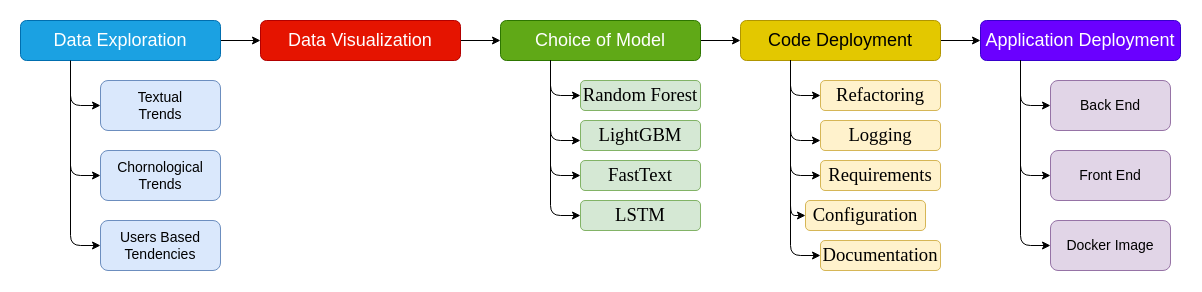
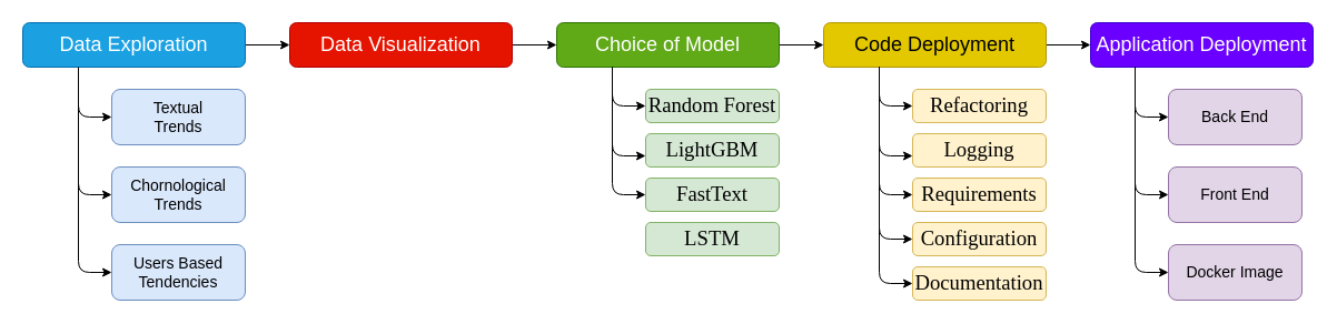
  <mxCell id="0" />
  <mxCell id="1" parent="0" />
  <mxCell id="2" style="edgeStyle=orthogonalEdgeStyle;html=1;exitX=0.25;exitY=1;exitDx=0;exitDy=0;entryX=0;entryY=0.5;entryDx=0;entryDy=0;" edge="1" parent="1" source="5" target="6"><mxGeometry relative="1" as="geometry" /></mxCell>
  <mxCell id="3" style="edgeStyle=elbowEdgeStyle;html=1;exitX=0.25;exitY=1;exitDx=0;exitDy=0;entryX=0;entryY=0.5;entryDx=0;entryDy=0;elbow=vertical;" edge="1" parent="1" source="5" target="7"><mxGeometry relative="1" as="geometry"><Array as="points"><mxPoint x="70" y="175" /></Array></mxGeometry></mxCell>
  <mxCell id="4" style="edgeStyle=none;html=1;exitX=1;exitY=0.5;exitDx=0;exitDy=0;entryX=0;entryY=0.5;entryDx=0;entryDy=0;" edge="1" parent="1" source="5" target="10"><mxGeometry relative="1" as="geometry" /></mxCell>
  <mxCell id="5" value="Data Exploration" style="rounded=1;whiteSpace=wrap;html=1;fontSize=18;fillColor=#1ba1e2;fontColor=#ffffff;strokeColor=#006EAF;" vertex="1" parent="1"><mxGeometry y="20" width="200" height="40" as="geometry" x="20" /></mxCell>
  <mxCell id="6" value="Textual&lt;br&gt;Trends" style="rounded=1;whiteSpace=wrap;html=1;fontSize=14;fillColor=#dae8fc;strokeColor=#6c8ebf;" vertex="1" parent="1"><mxGeometry x="100" y="80" width="120" height="50" as="geometry" /></mxCell>
  <mxCell id="7" value="Chornological&lt;br&gt;Trends" style="rounded=1;whiteSpace=wrap;html=1;fontSize=14;fillColor=#dae8fc;strokeColor=#6c8ebf;" vertex="1" parent="1"><mxGeometry x="100" y="150" width="120" height="50" as="geometry" /></mxCell>
  <mxCell id="8" value="Users Based&lt;br&gt;Tendencies" style="rounded=1;whiteSpace=wrap;html=1;fontSize=14;fillColor=#dae8fc;strokeColor=#6c8ebf;" vertex="1" parent="1"><mxGeometry x="100" y="220" width="120" height="50" as="geometry" /></mxCell>
  <mxCell id="9" style="edgeStyle=none;html=1;exitX=1;exitY=0.5;exitDx=0;exitDy=0;entryX=0;entryY=0.5;entryDx=0;entryDy=0;" edge="1" parent="1" source="10" target="13"><mxGeometry relative="1" as="geometry" /></mxCell>
  <mxCell id="10" value="Data Visualization" style="rounded=1;whiteSpace=wrap;html=1;fontSize=18;fillColor=#e51400;fontColor=#ffffff;strokeColor=#B20000;" vertex="1" parent="1"><mxGeometry x="260" y="20" width="200" height="40" as="geometry" /></mxCell>
  <mxCell id="11" style="edgeStyle=elbowEdgeStyle;html=1;exitX=0.25;exitY=1;exitDx=0;exitDy=0;entryX=0;entryY=0.5;entryDx=0;entryDy=0;elbow=vertical;" edge="1" parent="1" source="13" target="15"><mxGeometry relative="1" as="geometry"><Array as="points"><mxPoint x="560" y="95" /></Array></mxGeometry></mxCell>
  <mxCell id="12" style="edgeStyle=none;html=1;exitX=1;exitY=0.5;exitDx=0;exitDy=0;entryX=0;entryY=0.5;entryDx=0;entryDy=0;" edge="1" parent="1" source="13" target="19"><mxGeometry relative="1" as="geometry" /></mxCell>
  <mxCell id="13" value="Choice of Model" style="rounded=1;whiteSpace=wrap;html=1;fontSize=18;fillColor=#60a917;fontColor=#ffffff;strokeColor=#2D7600;" vertex="1" parent="1"><mxGeometry x="500" y="20" width="200" height="40" as="geometry" /></mxCell>
  <mxCell id="14" value="&lt;span style=&quot;font-size:14.0pt;font-family:&amp;quot;Source Sans Pro&amp;quot;;&lt;br/&gt;mso-ascii-font-family:&amp;quot;Source Sans Pro&amp;quot;;mso-fareast-font-family:+mn-ea;&lt;br/&gt;mso-bidi-font-family:+mn-cs;mso-ascii-theme-font:minor-latin;mso-fareast-theme-font:&lt;br/&gt;minor-fareast;mso-bidi-theme-font:minor-bidi;color:black;mso-color-index:1;&lt;br/&gt;mso-font-kerning:12.0pt;language:en-US;mso-style-textfill-type:solid;&lt;br/&gt;mso-style-textfill-fill-themecolor:text1;mso-style-textfill-fill-color:black;&lt;br/&gt;mso-style-textfill-fill-alpha:100.0%&quot;&gt;LightGBM&lt;/span&gt;" style="rounded=1;whiteSpace=wrap;html=1;fontSize=14;fillColor=#d5e8d4;strokeColor=#82b366;" vertex="1" parent="1"><mxGeometry x="580" y="120" width="120" height="30" as="geometry" /></mxCell>
  <mxCell id="15" value="&lt;span style=&quot;font-size: 14pt; font-family: &amp;quot;Source Sans Pro&amp;quot;; color: black;&quot;&gt;Random Forest&lt;/span&gt;" style="rounded=1;whiteSpace=wrap;html=1;fontSize=14;fillColor=#d5e8d4;strokeColor=#82b366;" vertex="1" parent="1"><mxGeometry x="580" y="80" width="120" height="30" as="geometry" /></mxCell>
  <mxCell id="16" value="&lt;span style=&quot;font-size: 14pt; font-family: &amp;quot;Source Sans Pro&amp;quot;; color: black;&quot;&gt;FastText&lt;/span&gt;" style="rounded=1;whiteSpace=wrap;html=1;fontSize=14;fillColor=#d5e8d4;strokeColor=#82b366;" vertex="1" parent="1"><mxGeometry x="580" y="160" width="120" height="30" as="geometry" /></mxCell>
  <mxCell id="17" value="&lt;span style=&quot;font-size: 14pt; font-family: &amp;quot;Source Sans Pro&amp;quot;; color: black;&quot;&gt;LSTM&lt;/span&gt;" style="rounded=1;whiteSpace=wrap;html=1;fontSize=14;fillColor=#d5e8d4;strokeColor=#82b366;" vertex="1" parent="1"><mxGeometry x="580" y="200" width="120" height="30" as="geometry" /></mxCell>
  <mxCell id="18" style="edgeStyle=none;html=1;exitX=1;exitY=0.5;exitDx=0;exitDy=0;entryX=0;entryY=0.5;entryDx=0;entryDy=0;" edge="1" parent="1" source="19" target="34"><mxGeometry relative="1" as="geometry" /></mxCell>
  <mxCell id="19" value="Code Deployment" style="rounded=1;whiteSpace=wrap;html=1;fontSize=18;fillColor=#e3c800;fontColor=#000000;strokeColor=#B09500;" vertex="1" parent="1"><mxGeometry x="740" y="20" width="200" height="40" as="geometry" /></mxCell>
  <mxCell id="20" style="edgeStyle=elbowEdgeStyle;html=1;exitX=0.25;exitY=1;exitDx=0;exitDy=0;entryX=0;entryY=0.5;entryDx=0;entryDy=0;elbow=vertical;" edge="1" parent="1" source="5" target="8"><mxGeometry relative="1" as="geometry"><mxPoint x="80" y="70" as="sourcePoint" /><mxPoint x="110" y="185" as="targetPoint" /><Array as="points"><mxPoint x="80" y="245" /></Array></mxGeometry></mxCell>
  <mxCell id="21" style="edgeStyle=elbowEdgeStyle;html=1;exitX=0.25;exitY=1;exitDx=0;exitDy=0;elbow=vertical;" edge="1" parent="1" source="13"><mxGeometry relative="1" as="geometry"><mxPoint x="550" y="110" as="sourcePoint" /><mxPoint x="580" y="140" as="targetPoint" /><Array as="points"><mxPoint x="560" y="140" /></Array></mxGeometry></mxCell>
  <mxCell id="22" style="edgeStyle=elbowEdgeStyle;html=1;exitX=0.25;exitY=1;exitDx=0;exitDy=0;elbow=vertical;entryX=0;entryY=0.5;entryDx=0;entryDy=0;" edge="1" parent="1" source="13" target="16"><mxGeometry relative="1" as="geometry"><mxPoint x="560" y="70" as="sourcePoint" /><mxPoint x="590" y="150" as="targetPoint" /><Array as="points"><mxPoint x="560" y="175" /></Array></mxGeometry></mxCell>
- <mxCell id="23" style="edgeStyle=elbowEdgeStyle;html=1;exitX=0.25;exitY=1;exitDx=0;exitDy=0;elbow=vertical;entryX=0;entryY=0.5;entryDx=0;entryDy=0;" edge="1" parent="1" source="13" target="17"><mxGeometry relative="1" as="geometry"><mxPoint x="560" y="70" as="sourcePoint" /><mxPoint x="590" y="185" as="targetPoint" /><Array as="points"><mxPoint x="560" y="215" /></Array></mxGeometry></mxCell>
  <mxCell id="24" style="edgeStyle=elbowEdgeStyle;html=1;exitX=0.25;exitY=1;exitDx=0;exitDy=0;entryX=0;entryY=0.5;entryDx=0;entryDy=0;elbow=vertical;" edge="1" parent="1" target="26"><mxGeometry relative="1" as="geometry"><mxPoint x="790" y="60" as="sourcePoint" /><Array as="points"><mxPoint x="800" y="95" /></Array></mxGeometry></mxCell>
  <mxCell id="25" value="&lt;span style=&quot;font-size: 14pt; font-family: &amp;quot;Source Sans Pro&amp;quot;; color: black;&quot;&gt;Logging&lt;/span&gt;" style="rounded=1;whiteSpace=wrap;html=1;fontSize=14;fillColor=#fff2cc;strokeColor=#d6b656;" vertex="1" parent="1"><mxGeometry x="820" y="120" width="120" height="30" as="geometry" /></mxCell>
  <mxCell id="26" value="&lt;span style=&quot;color: rgb(0, 0, 0); font-family: &amp;quot;Source Sans Pro&amp;quot;; font-size: 18.667px;&quot;&gt;Refactoring&lt;/span&gt;" style="rounded=1;whiteSpace=wrap;html=1;fontSize=14;fillColor=#fff2cc;strokeColor=#d6b656;" vertex="1" parent="1"><mxGeometry x="820" y="80" width="120" height="30" as="geometry" /></mxCell>
  <mxCell id="27" value="&lt;font face=&quot;Source Sans Pro&quot;&gt;&lt;span style=&quot;font-size: 18.667px;&quot;&gt;Requirements&lt;/span&gt;&lt;/font&gt;" style="rounded=1;whiteSpace=wrap;html=1;fontSize=14;fillColor=#fff2cc;strokeColor=#d6b656;" vertex="1" parent="1"><mxGeometry x="820" y="160" width="120" height="30" as="geometry" /></mxCell>
- <mxCell id="28" value="&lt;font face=&quot;Source Sans Pro&quot;&gt;&lt;span style=&quot;font-size: 18.667px;&quot;&gt;Configuration&lt;/span&gt;&lt;/font&gt;" style="rounded=1;whiteSpace=wrap;html=1;fontSize=14;fillColor=#fff2cc;strokeColor=#d6b656;" vertex="1" parent="1"><mxGeometry x="805" y="200" width="120" height="30" as="geometry" /></mxCell>
+ <mxCell id="28" value="&lt;font face=&quot;Source Sans Pro&quot;&gt;&lt;span style=&quot;font-size: 18.667px;&quot;&gt;Configuration&lt;/span&gt;&lt;/font&gt;" style="rounded=1;whiteSpace=wrap;html=1;fontSize=14;fillColor=#fff2cc;strokeColor=#d6b656;" vertex="1" parent="1"><mxGeometry x="820" y="200" width="120" height="30" as="geometry" /></mxCell>
  <mxCell id="29" value="&lt;span style=&quot;color: rgb(0, 0, 0); font-family: &amp;quot;Source Sans Pro&amp;quot;; font-size: 18.667px;&quot;&gt;Documentation&lt;/span&gt;" style="rounded=1;whiteSpace=wrap;html=1;fontSize=14;fillColor=#fff2cc;strokeColor=#d6b656;" vertex="1" parent="1"><mxGeometry x="820" y="240" width="120" height="30" as="geometry" /></mxCell>
  <mxCell id="30" style="edgeStyle=elbowEdgeStyle;html=1;exitX=0.25;exitY=1;exitDx=0;exitDy=0;elbow=vertical;" edge="1" parent="1"><mxGeometry relative="1" as="geometry"><mxPoint x="790" y="60" as="sourcePoint" /><mxPoint x="820" y="140" as="targetPoint" /><Array as="points"><mxPoint x="800" y="140" /></Array></mxGeometry></mxCell>
  <mxCell id="31" style="edgeStyle=elbowEdgeStyle;html=1;exitX=0.25;exitY=1;exitDx=0;exitDy=0;elbow=vertical;entryX=0;entryY=0.5;entryDx=0;entryDy=0;" edge="1" parent="1" target="27"><mxGeometry relative="1" as="geometry"><mxPoint x="790" y="60" as="sourcePoint" /><mxPoint x="830" y="150" as="targetPoint" /><Array as="points"><mxPoint x="800" y="175" /></Array></mxGeometry></mxCell>
  <mxCell id="32" style="edgeStyle=elbowEdgeStyle;html=1;exitX=0.25;exitY=1;exitDx=0;exitDy=0;elbow=vertical;entryX=0;entryY=0.5;entryDx=0;entryDy=0;" edge="1" parent="1" target="28"><mxGeometry relative="1" as="geometry"><mxPoint x="790" y="60" as="sourcePoint" /><mxPoint x="830" y="185" as="targetPoint" /><Array as="points"><mxPoint x="800" y="215" /></Array></mxGeometry></mxCell>
  <mxCell id="33" style="edgeStyle=elbowEdgeStyle;html=1;exitX=0.25;exitY=1;exitDx=0;exitDy=0;elbow=vertical;entryX=0;entryY=0.5;entryDx=0;entryDy=0;" edge="1" parent="1" target="29"><mxGeometry relative="1" as="geometry"><mxPoint x="790" y="60" as="sourcePoint" /><mxPoint x="830" y="225" as="targetPoint" /><Array as="points"><mxPoint x="800" y="255" /></Array></mxGeometry></mxCell>
  <mxCell id="34" value="Application Deployment" style="rounded=1;whiteSpace=wrap;html=1;fontSize=18;fillColor=#6a00ff;fontColor=#ffffff;strokeColor=#3700CC;" vertex="1" parent="1"><mxGeometry x="980" y="20" width="200" height="40" as="geometry" /></mxCell>
  <mxCell id="35" style="edgeStyle=elbowEdgeStyle;html=1;exitX=0.25;exitY=1;exitDx=0;exitDy=0;entryX=0;entryY=0.5;entryDx=0;entryDy=0;elbow=vertical;" edge="1" parent="1" target="37"><mxGeometry relative="1" as="geometry"><mxPoint x="1020" y="60" as="sourcePoint" /><Array as="points"><mxPoint x="1030" y="105" /></Array></mxGeometry></mxCell>
  <mxCell id="36" style="edgeStyle=elbowEdgeStyle;html=1;exitX=0.25;exitY=1;exitDx=0;exitDy=0;entryX=0;entryY=0.5;entryDx=0;entryDy=0;elbow=vertical;" edge="1" parent="1" target="38"><mxGeometry relative="1" as="geometry"><mxPoint x="1020" y="60" as="sourcePoint" /><Array as="points"><mxPoint x="1020" y="175" /></Array></mxGeometry></mxCell>
  <mxCell id="37" value="Back End" style="rounded=1;whiteSpace=wrap;html=1;fontSize=14;fillColor=#e1d5e7;strokeColor=#9673a6;" vertex="1" parent="1"><mxGeometry x="1050" y="80" width="120" height="50" as="geometry" /></mxCell>
  <mxCell id="38" value="Front End" style="rounded=1;whiteSpace=wrap;html=1;fontSize=14;fillColor=#e1d5e7;strokeColor=#9673a6;" vertex="1" parent="1"><mxGeometry x="1050" y="150" width="120" height="50" as="geometry" /></mxCell>
  <mxCell id="39" value="Docker Image" style="rounded=1;whiteSpace=wrap;html=1;fontSize=14;fillColor=#e1d5e7;strokeColor=#9673a6;" vertex="1" parent="1"><mxGeometry x="1050" y="220" width="120" height="50" as="geometry" /></mxCell>
  <mxCell id="40" style="edgeStyle=elbowEdgeStyle;html=1;exitX=0.25;exitY=1;exitDx=0;exitDy=0;entryX=0;entryY=0.5;entryDx=0;entryDy=0;elbow=vertical;" edge="1" parent="1" target="39"><mxGeometry relative="1" as="geometry"><mxPoint x="1020" y="60" as="sourcePoint" /><mxPoint x="1060" y="185" as="targetPoint" /><Array as="points"><mxPoint x="1030" y="245" /></Array></mxGeometry></mxCell>
